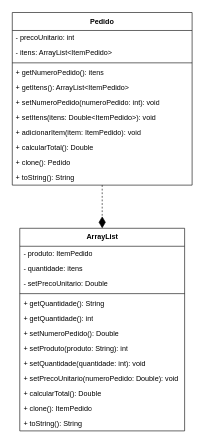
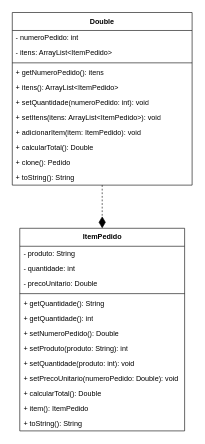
  <mxCell id="0" />
  <mxCell id="1" parent="0" />
  <mxCell id="2" style="edgeStyle=none;html=1;endArrow=diamondThin;endFill=1;strokeWidth=1;endSize=17;jumpStyle=none;dashed=1;" parent="1" source="3" target="15" edge="1"><mxGeometry relative="1" as="geometry" /></mxCell>
- <mxCell id="3" value="&lt;p style=&quot;line-height: 120%;&quot;&gt;Pedido&lt;/p&gt;" style="swimlane;fontStyle=1;align=center;verticalAlign=middle;childLayout=stackLayout;horizontal=1;startSize=30;horizontalStack=0;resizeParent=1;resizeParentMax=0;resizeLast=0;collapsible=0;marginBottom=0;html=1;whiteSpace=wrap;" parent="1" vertex="1"><mxGeometry x="20" y="20" width="300" height="288" as="geometry" /></mxCell>
- <mxCell id="4" value="- precoUnitario: int" style="text;html=1;strokeColor=none;fillColor=none;align=left;verticalAlign=middle;spacingLeft=4;spacingRight=4;overflow=hidden;rotatable=0;points=[[0,0.5],[1,0.5]];portConstraint=eastwest;whiteSpace=wrap;" parent="3" vertex="1"><mxGeometry y="30" width="300" height="25" as="geometry" /></mxCell>
+ <mxCell id="3" value="&lt;p style=&quot;line-height: 120%;&quot;&gt;Double&lt;/p&gt;" style="swimlane;fontStyle=1;align=center;verticalAlign=middle;childLayout=stackLayout;horizontal=1;startSize=30;horizontalStack=0;resizeParent=1;resizeParentMax=0;resizeLast=0;collapsible=0;marginBottom=0;html=1;whiteSpace=wrap;" parent="1" vertex="1"><mxGeometry x="20" y="20" width="300" height="288" as="geometry" /></mxCell>
+ <mxCell id="4" value="- numeroPedido: int" style="text;html=1;strokeColor=none;fillColor=none;align=left;verticalAlign=middle;spacingLeft=4;spacingRight=4;overflow=hidden;rotatable=0;points=[[0,0.5],[1,0.5]];portConstraint=eastwest;whiteSpace=wrap;" parent="3" vertex="1"><mxGeometry y="30" width="300" height="25" as="geometry" /></mxCell>
  <mxCell id="5" value="- itens: ArrayList&amp;lt;ItemPedido&amp;gt;" style="text;html=1;strokeColor=none;fillColor=none;align=left;verticalAlign=middle;spacingLeft=4;spacingRight=4;overflow=hidden;rotatable=0;points=[[0,0.5],[1,0.5]];portConstraint=eastwest;whiteSpace=wrap;" parent="3" vertex="1"><mxGeometry y="55" width="300" height="25" as="geometry" /></mxCell>
  <mxCell id="6" value="" style="line;html=1;strokeWidth=1;align=left;verticalAlign=middle;spacingTop=-1;spacingLeft=3;spacingRight=3;rotatable=0;labelPosition=right;points=[];portConstraint=eastwest;" parent="3" vertex="1"><mxGeometry y="80" width="300" height="8" as="geometry" /></mxCell>
  <mxCell id="7" value="+ getNumeroPedido(): itens" style="text;html=1;strokeColor=none;fillColor=none;align=left;verticalAlign=middle;spacingLeft=4;spacingRight=4;overflow=hidden;rotatable=0;points=[[0,0.5],[1,0.5]];portConstraint=eastwest;whiteSpace=wrap;" parent="3" vertex="1"><mxGeometry y="88" width="300" height="25" as="geometry" /></mxCell>
- <mxCell id="8" value="+ getItens(): ArrayList&amp;lt;ItemPedido&amp;gt;" style="text;html=1;strokeColor=none;fillColor=none;align=left;verticalAlign=middle;spacingLeft=4;spacingRight=4;overflow=hidden;rotatable=0;points=[[0,0.5],[1,0.5]];portConstraint=eastwest;whiteSpace=wrap;" parent="3" vertex="1"><mxGeometry y="113" width="300" height="25" as="geometry" /></mxCell>
- <mxCell id="9" value="+ setNumeroPedido(numeroPedido: int): void" style="text;html=1;strokeColor=none;fillColor=none;align=left;verticalAlign=middle;spacingLeft=4;spacingRight=4;overflow=hidden;rotatable=0;points=[[0,0.5],[1,0.5]];portConstraint=eastwest;whiteSpace=wrap;labelBackgroundColor=none;" parent="3" vertex="1"><mxGeometry y="138" width="300" height="25" as="geometry" /></mxCell>
- <mxCell id="10" value="+ setItens(itens: Double&amp;lt;ItemPedido&amp;gt;): void" style="text;html=1;strokeColor=none;fillColor=none;align=left;verticalAlign=middle;spacingLeft=4;spacingRight=4;overflow=hidden;rotatable=0;points=[[0,0.5],[1,0.5]];portConstraint=eastwest;whiteSpace=wrap;labelBackgroundColor=none;" parent="3" vertex="1"><mxGeometry y="163" width="300" height="25" as="geometry" /></mxCell>
+ <mxCell id="8" value="+ itens(): ArrayList&amp;lt;ItemPedido&amp;gt;" style="text;html=1;strokeColor=none;fillColor=none;align=left;verticalAlign=middle;spacingLeft=4;spacingRight=4;overflow=hidden;rotatable=0;points=[[0,0.5],[1,0.5]];portConstraint=eastwest;whiteSpace=wrap;" parent="3" vertex="1"><mxGeometry y="113" width="300" height="25" as="geometry" /></mxCell>
+ <mxCell id="9" value="+ setQuantidade(numeroPedido: int): void" style="text;html=1;strokeColor=none;fillColor=none;align=left;verticalAlign=middle;spacingLeft=4;spacingRight=4;overflow=hidden;rotatable=0;points=[[0,0.5],[1,0.5]];portConstraint=eastwest;whiteSpace=wrap;labelBackgroundColor=none;" parent="3" vertex="1"><mxGeometry y="138" width="300" height="25" as="geometry" /></mxCell>
+ <mxCell id="10" value="+ setItens(itens: ArrayList&amp;lt;ItemPedido&amp;gt;): void" style="text;html=1;strokeColor=none;fillColor=none;align=left;verticalAlign=middle;spacingLeft=4;spacingRight=4;overflow=hidden;rotatable=0;points=[[0,0.5],[1,0.5]];portConstraint=eastwest;whiteSpace=wrap;labelBackgroundColor=none;" parent="3" vertex="1"><mxGeometry y="163" width="300" height="25" as="geometry" /></mxCell>
  <mxCell id="11" value="+ adicionarItem(item: ItemPedido): void" style="text;html=1;strokeColor=none;fillColor=none;align=left;verticalAlign=middle;spacingLeft=4;spacingRight=4;overflow=hidden;rotatable=0;points=[[0,0.5],[1,0.5]];portConstraint=eastwest;whiteSpace=wrap;labelBackgroundColor=none;" parent="3" vertex="1"><mxGeometry y="188" width="300" height="25" as="geometry" /></mxCell>
  <mxCell id="12" value="+ calcularTotal(): Double" style="text;html=1;strokeColor=none;fillColor=none;align=left;verticalAlign=middle;spacingLeft=4;spacingRight=4;overflow=hidden;rotatable=0;points=[[0,0.5],[1,0.5]];portConstraint=eastwest;whiteSpace=wrap;labelBackgroundColor=none;" parent="3" vertex="1"><mxGeometry y="213" width="300" height="25" as="geometry" /></mxCell>
  <mxCell id="13" value="+ clone(): Pedido" style="text;html=1;strokeColor=none;fillColor=none;align=left;verticalAlign=middle;spacingLeft=4;spacingRight=4;overflow=hidden;rotatable=0;points=[[0,0.5],[1,0.5]];portConstraint=eastwest;whiteSpace=wrap;labelBackgroundColor=none;" parent="3" vertex="1"><mxGeometry y="238" width="300" height="25" as="geometry" /></mxCell>
  <mxCell id="14" value="+ toString(): String" style="text;html=1;strokeColor=none;fillColor=none;align=left;verticalAlign=middle;spacingLeft=4;spacingRight=4;overflow=hidden;rotatable=0;points=[[0,0.5],[1,0.5]];portConstraint=eastwest;whiteSpace=wrap;labelBackgroundColor=none;" parent="3" vertex="1"><mxGeometry y="263" width="300" height="25" as="geometry" /></mxCell>
- <mxCell id="15" value="&lt;p style=&quot;line-height: 120%;&quot;&gt;ArrayList&lt;/p&gt;" style="swimlane;fontStyle=1;align=center;verticalAlign=middle;childLayout=stackLayout;horizontal=1;startSize=30;horizontalStack=0;resizeParent=1;resizeParentMax=0;resizeLast=0;collapsible=0;marginBottom=0;html=1;whiteSpace=wrap;" parent="1" vertex="1"><mxGeometry x="32.5" y="380" width="275" height="338" as="geometry" /></mxCell>
- <mxCell id="16" value="- produto: ItemPedido" style="text;html=1;strokeColor=none;fillColor=none;align=left;verticalAlign=middle;spacingLeft=4;spacingRight=4;overflow=hidden;rotatable=0;points=[[0,0.5],[1,0.5]];portConstraint=eastwest;whiteSpace=wrap;" parent="15" vertex="1"><mxGeometry y="30" width="275" height="25" as="geometry" /></mxCell>
- <mxCell id="17" value="- quantidade: itens" style="text;html=1;strokeColor=none;fillColor=none;align=left;verticalAlign=middle;spacingLeft=4;spacingRight=4;overflow=hidden;rotatable=0;points=[[0,0.5],[1,0.5]];portConstraint=eastwest;whiteSpace=wrap;" parent="15" vertex="1"><mxGeometry y="55" width="275" height="25" as="geometry" /></mxCell>
- <mxCell id="18" value="- setPrecoUnitario: Double" style="text;html=1;strokeColor=none;fillColor=none;align=left;verticalAlign=middle;spacingLeft=4;spacingRight=4;overflow=hidden;rotatable=0;points=[[0,0.5],[1,0.5]];portConstraint=eastwest;whiteSpace=wrap;" parent="15" vertex="1"><mxGeometry y="80" width="275" height="25" as="geometry" /></mxCell>
+ <mxCell id="15" value="&lt;p style=&quot;line-height: 120%;&quot;&gt;ItemPedido&lt;/p&gt;" style="swimlane;fontStyle=1;align=center;verticalAlign=middle;childLayout=stackLayout;horizontal=1;startSize=30;horizontalStack=0;resizeParent=1;resizeParentMax=0;resizeLast=0;collapsible=0;marginBottom=0;html=1;whiteSpace=wrap;" parent="1" vertex="1"><mxGeometry x="32.5" y="380" width="275" height="338" as="geometry" /></mxCell>
+ <mxCell id="16" value="- produto: String" style="text;html=1;strokeColor=none;fillColor=none;align=left;verticalAlign=middle;spacingLeft=4;spacingRight=4;overflow=hidden;rotatable=0;points=[[0,0.5],[1,0.5]];portConstraint=eastwest;whiteSpace=wrap;" parent="15" vertex="1"><mxGeometry y="30" width="275" height="25" as="geometry" /></mxCell>
+ <mxCell id="17" value="- quantidade: int" style="text;html=1;strokeColor=none;fillColor=none;align=left;verticalAlign=middle;spacingLeft=4;spacingRight=4;overflow=hidden;rotatable=0;points=[[0,0.5],[1,0.5]];portConstraint=eastwest;whiteSpace=wrap;" parent="15" vertex="1"><mxGeometry y="55" width="275" height="25" as="geometry" /></mxCell>
+ <mxCell id="18" value="- precoUnitario: Double" style="text;html=1;strokeColor=none;fillColor=none;align=left;verticalAlign=middle;spacingLeft=4;spacingRight=4;overflow=hidden;rotatable=0;points=[[0,0.5],[1,0.5]];portConstraint=eastwest;whiteSpace=wrap;" parent="15" vertex="1"><mxGeometry y="80" width="275" height="25" as="geometry" /></mxCell>
  <mxCell id="19" value="" style="line;html=1;strokeWidth=1;align=left;verticalAlign=middle;spacingTop=-1;spacingLeft=3;spacingRight=3;rotatable=0;labelPosition=right;points=[];portConstraint=eastwest;" parent="15" vertex="1"><mxGeometry y="105" width="275" height="8" as="geometry" /></mxCell>
  <mxCell id="20" value="+ getQuantidade(): String" style="text;html=1;strokeColor=none;fillColor=none;align=left;verticalAlign=middle;spacingLeft=4;spacingRight=4;overflow=hidden;rotatable=0;points=[[0,0.5],[1,0.5]];portConstraint=eastwest;whiteSpace=wrap;labelBackgroundColor=none;" parent="15" vertex="1"><mxGeometry y="113" width="275" height="25" as="geometry" /></mxCell>
  <mxCell id="21" value="+ getQuantidade(): int" style="text;html=1;strokeColor=none;fillColor=none;align=left;verticalAlign=middle;spacingLeft=4;spacingRight=4;overflow=hidden;rotatable=0;points=[[0,0.5],[1,0.5]];portConstraint=eastwest;whiteSpace=wrap;labelBackgroundColor=none;" parent="15" vertex="1"><mxGeometry y="138" width="275" height="25" as="geometry" /></mxCell>
  <mxCell id="22" value="+ setNumeroPedido(): Double" style="text;html=1;strokeColor=none;fillColor=none;align=left;verticalAlign=middle;spacingLeft=4;spacingRight=4;overflow=hidden;rotatable=0;points=[[0,0.5],[1,0.5]];portConstraint=eastwest;whiteSpace=wrap;labelBackgroundColor=none;" parent="15" vertex="1"><mxGeometry y="163" width="275" height="25" as="geometry" /></mxCell>
  <mxCell id="23" value="+ setProduto(produto: String): int" style="text;html=1;strokeColor=none;fillColor=none;align=left;verticalAlign=middle;spacingLeft=4;spacingRight=4;overflow=hidden;rotatable=0;points=[[0,0.5],[1,0.5]];portConstraint=eastwest;whiteSpace=wrap;labelBackgroundColor=none;" parent="15" vertex="1"><mxGeometry y="188" width="275" height="25" as="geometry" /></mxCell>
- <mxCell id="24" value="+ setQuantidade(quantidade: int): void" style="text;html=1;strokeColor=none;fillColor=none;align=left;verticalAlign=middle;spacingLeft=4;spacingRight=4;overflow=hidden;rotatable=0;points=[[0,0.5],[1,0.5]];portConstraint=eastwest;whiteSpace=wrap;labelBackgroundColor=none;" parent="15" vertex="1"><mxGeometry y="213" width="275" height="25" as="geometry" /></mxCell>
+ <mxCell id="24" value="+ setQuantidade(produto: int): void" style="text;html=1;strokeColor=none;fillColor=none;align=left;verticalAlign=middle;spacingLeft=4;spacingRight=4;overflow=hidden;rotatable=0;points=[[0,0.5],[1,0.5]];portConstraint=eastwest;whiteSpace=wrap;labelBackgroundColor=none;" parent="15" vertex="1"><mxGeometry y="213" width="275" height="25" as="geometry" /></mxCell>
  <mxCell id="25" value="+ setPrecoUnitario(numeroPedido: Double): void" style="text;html=1;strokeColor=none;fillColor=none;align=left;verticalAlign=middle;spacingLeft=4;spacingRight=4;overflow=hidden;rotatable=0;points=[[0,0.5],[1,0.5]];portConstraint=eastwest;whiteSpace=wrap;labelBackgroundColor=none;" parent="15" vertex="1"><mxGeometry y="238" width="275" height="25" as="geometry" /></mxCell>
  <mxCell id="26" value="+ calcularTotal(): Double" style="text;html=1;strokeColor=none;fillColor=none;align=left;verticalAlign=middle;spacingLeft=4;spacingRight=4;overflow=hidden;rotatable=0;points=[[0,0.5],[1,0.5]];portConstraint=eastwest;whiteSpace=wrap;labelBackgroundColor=none;" vertex="1" parent="15"><mxGeometry y="263" width="275" height="25" as="geometry" /></mxCell>
- <mxCell id="27" value="+ clone(): ItemPedido" style="text;html=1;strokeColor=none;fillColor=none;align=left;verticalAlign=middle;spacingLeft=4;spacingRight=4;overflow=hidden;rotatable=0;points=[[0,0.5],[1,0.5]];portConstraint=eastwest;whiteSpace=wrap;labelBackgroundColor=none;" parent="15" vertex="1"><mxGeometry y="288" width="275" height="25" as="geometry" /></mxCell>
+ <mxCell id="27" value="+ item(): ItemPedido" style="text;html=1;strokeColor=none;fillColor=none;align=left;verticalAlign=middle;spacingLeft=4;spacingRight=4;overflow=hidden;rotatable=0;points=[[0,0.5],[1,0.5]];portConstraint=eastwest;whiteSpace=wrap;labelBackgroundColor=none;" parent="15" vertex="1"><mxGeometry y="288" width="275" height="25" as="geometry" /></mxCell>
  <mxCell id="28" value="+ toString(): String" style="text;html=1;strokeColor=none;fillColor=none;align=left;verticalAlign=middle;spacingLeft=4;spacingRight=4;overflow=hidden;rotatable=0;points=[[0,0.5],[1,0.5]];portConstraint=eastwest;whiteSpace=wrap;labelBackgroundColor=none;" parent="15" vertex="1"><mxGeometry y="313" width="275" height="25" as="geometry" /></mxCell>
